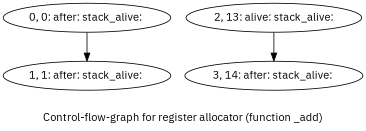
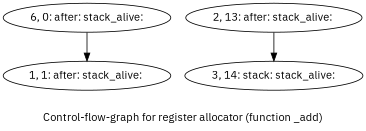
  digraph {
    fontname="IBM Plex Sans"
    label="Control-flow-graph for register allocator (function _add)"
    node [fontname="IBM Plex Sans"]
    edge [fontname="IBM Plex Sans"]
-   n1 [label="0, 0: after: stack_alive: "]
+   n1 [label="6, 0: after: stack_alive:"]
    n2 [label="1, 1: after: stack_alive: "]
-   n3 [label="2, 13: alive: stack_alive:"]
-   n4 [label="3, 14: after: stack_alive: "]
+   n3 [label="2, 13: after: stack_alive: "]
+   n4 [label="3, 14: stack: stack_alive:"]
    n1 -> n2
    n3 -> n4
  }
